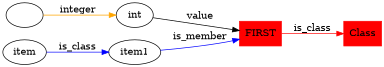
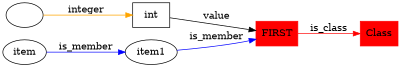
  digraph {
    rankdir=LR
    edge [color=blue]
    FIRST [color=red fillcolor=red height=0.5 shape=rectangle style=filled width=0.84722]
    Class [color=red fillcolor=red height=0.5 shape=rectangle style=filled width=0.76389]
-   int [height=0.5 width=0.75]
+   int [height=0.5 width=0.75 shape=box]
    item1 [height=0.5 width=1.0471]
    n5 [height=0.5 label=item width=0.77632]
    "" [height=0.5 width=0.75]
    FIRST -> Class [color=red label=is_class]
    int -> FIRST [color=black label=value]
    item1 -> FIRST [label=is_member]
-   n5 -> item1 [label=is_class]
+   n5 -> item1 [label=is_member]
    "" -> int [color=orange label=integer]
  }
